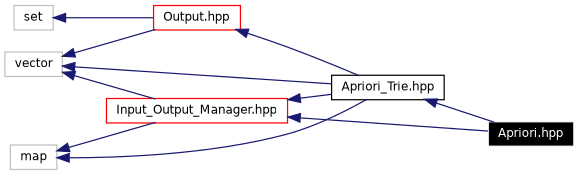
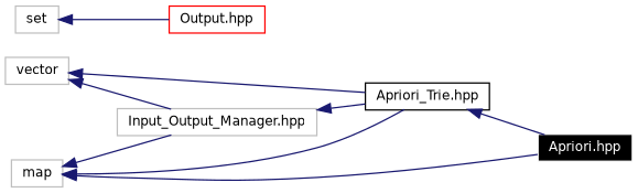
  digraph {
    rankdir=LR
    node [color=grey75 fontname=Helvetica fontsize=10 shape=record]
    edge [color=midnightblue dir=back fontname=Helvetica fontsize=10 labelfontname=Helvetica labelfontsize=10 style=solid]
    n1 [color=white fillcolor=black fontcolor=white height=0.2 label="Apriori.hpp" style=filled width=0.4]
    n2 [color=black height=0.2 label="Apriori_Trie.hpp" width=0.4]
    n3 [color=red height=0.2 label="Output.hpp" width=0.4]
    n4 [height=0.2 label=vector width=0.4]
-   n5 [color=red height=0.2 label="Input_Output_Manager.hpp" width=0.4]
+   n5 [height=0.2 label="Input_Output_Manager.hpp" width=0.4]
    n6 [height=0.2 label=set width=0.4]
    n7 [height=0.2 label=map width=0.4]
    n2 -> n1
-   n3 -> n2
    n4 -> n2
-   n4 -> n3
    n4 -> n5
    n5 -> n2
    n6 -> n3
-   n5 -> n1
+   n7 -> n1
    n7 -> n2
    n7 -> n5
  }
